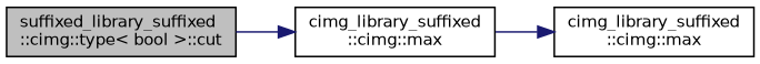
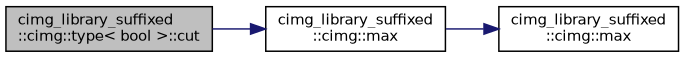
  digraph {
    rankdir=LR
    node [color=black fillcolor=white fontname=Helvetica fontsize=10 shape=record style=filled]
    edge [color=midnightblue fontname=Helvetica fontsize=10 labelfontname=Helvetica labelfontsize=10 style=solid]
-   n1 [fillcolor=grey75 fontcolor=black height=0.2 label="suffixed_library_suffixed\l::cimg::type\< bool \>::cut" width=0.4]
+   n1 [fillcolor=grey75 fontcolor=black height=0.2 label="cimg_library_suffixed\l::cimg::type\< bool \>::cut" width=0.4]
    n2 [height=0.2 label="cimg_library_suffixed\l::cimg::max" width=0.4]
    n3 [height=0.2 label="cimg_library_suffixed\l::cimg::max" width=0.4]
    n1 -> n2
    n2 -> n3
  }
